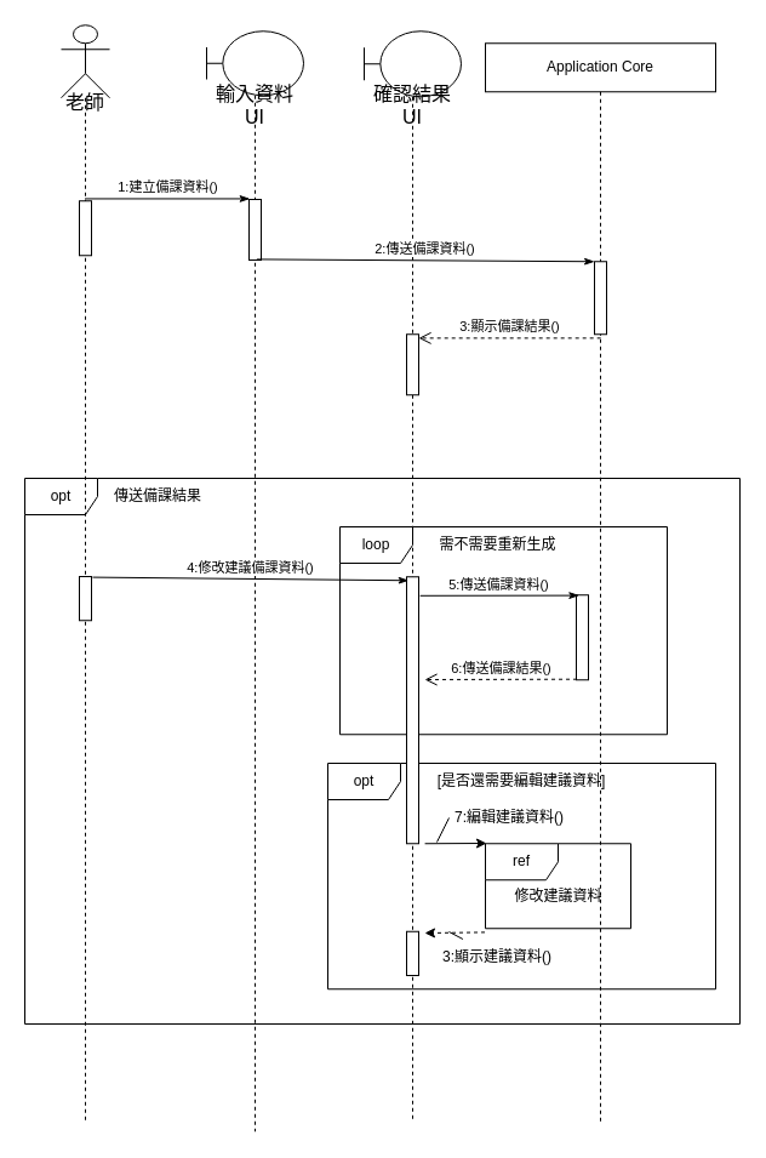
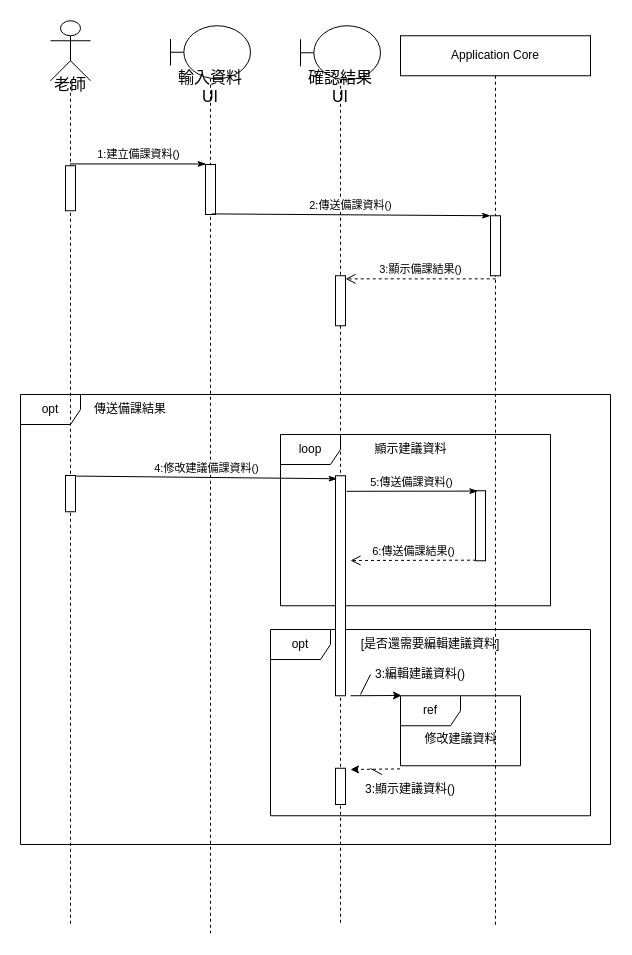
  <mxCell id="0" />
  <mxCell id="1" parent="0" />
  <mxCell id="2" value="opt" style="shape=umlFrame;whiteSpace=wrap;html=1;" vertex="1" parent="1"><mxGeometry x="20" y="394" width="590" height="450" as="geometry" /></mxCell>
  <mxCell id="3" value="&lt;p&gt;&lt;font style=&quot;font-size: 16px;&quot;&gt;老師&lt;/font&gt;&lt;/p&gt;" style="shape=umlLifeline;participant=umlActor;perimeter=lifelinePerimeter;whiteSpace=wrap;html=1;container=1;collapsible=0;recursiveResize=0;verticalAlign=top;spacingTop=36;outlineConnect=0;size=60;align=center;" parent="1" vertex="1"><mxGeometry x="50" y="20.25" width="40" height="905" as="geometry" /></mxCell>
  <mxCell id="4" value="" style="html=1;points=[];perimeter=orthogonalPerimeter;" parent="3" vertex="1"><mxGeometry x="15" y="145" width="10" height="45" as="geometry" /></mxCell>
  <mxCell id="5" value="" style="html=1;points=[];perimeter=orthogonalPerimeter;" parent="3" vertex="1"><mxGeometry x="15" y="454.75" width="10" height="36.25" as="geometry" /></mxCell>
  <mxCell id="6" value="輸入資料UI" style="shape=umlLifeline;participant=umlBoundary;perimeter=lifelinePerimeter;whiteSpace=wrap;html=1;container=1;collapsible=0;recursiveResize=0;verticalAlign=top;spacingTop=36;outlineConnect=0;fontSize=16;size=53;" parent="1" vertex="1"><mxGeometry x="170" y="25.25" width="80" height="907.5" as="geometry" /></mxCell>
  <mxCell id="7" value="" style="html=1;points=[];perimeter=orthogonalPerimeter;" parent="6" vertex="1"><mxGeometry x="35" y="138.75" width="10" height="50" as="geometry" /></mxCell>
  <mxCell id="8" value="確認結果UI" style="shape=umlLifeline;participant=umlBoundary;perimeter=lifelinePerimeter;whiteSpace=wrap;html=1;container=1;collapsible=0;recursiveResize=0;verticalAlign=top;spacingTop=36;outlineConnect=0;fontSize=16;size=54;" parent="1" vertex="1"><mxGeometry x="300" y="25.25" width="80" height="900" as="geometry" /></mxCell>
  <mxCell id="9" value="" style="html=1;points=[];perimeter=orthogonalPerimeter;" parent="8" vertex="1"><mxGeometry x="35" y="250" width="10" height="50" as="geometry" /></mxCell>
  <mxCell id="10" value="" style="html=1;points=[];perimeter=orthogonalPerimeter;" vertex="1" parent="8"><mxGeometry x="35" y="742.5" width="10" height="36.25" as="geometry" /></mxCell>
  <mxCell id="11" value="Application Core" style="shape=umlLifeline;perimeter=lifelinePerimeter;whiteSpace=wrap;html=1;container=1;collapsible=0;recursiveResize=0;outlineConnect=0;" parent="1" vertex="1"><mxGeometry x="400" y="35.25" width="190" height="890" as="geometry" /></mxCell>
  <mxCell id="12" value="opt" style="shape=umlFrame;whiteSpace=wrap;html=1;" vertex="1" parent="11"><mxGeometry x="-130" y="593.75" width="320" height="186.25" as="geometry" /></mxCell>
  <mxCell id="13" value="" style="html=1;points=[];perimeter=orthogonalPerimeter;" parent="11" vertex="1"><mxGeometry x="90" y="180" width="10" height="60" as="geometry" /></mxCell>
  <mxCell id="14" value="" style="html=1;points=[];perimeter=orthogonalPerimeter;" parent="11" vertex="1"><mxGeometry x="75" y="455" width="10" height="70" as="geometry" /></mxCell>
  <mxCell id="15" value="ref" style="shape=umlFrame;whiteSpace=wrap;html=1;" parent="11" vertex="1"><mxGeometry y="660" width="120" height="70" as="geometry" /></mxCell>
  <mxCell id="16" value="修改建議資料" style="text;html=1;align=center;verticalAlign=middle;resizable=0;points=[];autosize=1;strokeColor=none;fillColor=none;" parent="11" vertex="1"><mxGeometry x="10" y="688.75" width="100" height="30" as="geometry" /></mxCell>
  <mxCell id="17" value="loop" style="shape=umlFrame;whiteSpace=wrap;html=1;" parent="11" vertex="1"><mxGeometry x="-120" y="398.75" width="270" height="171.25" as="geometry" /></mxCell>
- <mxCell id="18" value="需不需要重新生成" style="text;html=1;align=center;verticalAlign=middle;resizable=0;points=[];autosize=1;strokeColor=none;fillColor=none;" parent="11" vertex="1"><mxGeometry x="-50" y="398.75" width="120" height="30" as="geometry" /></mxCell>
+ <mxCell id="18" value="顯示建議資料" style="text;html=1;align=center;verticalAlign=middle;resizable=0;points=[];autosize=1;strokeColor=none;fillColor=none;" parent="11" vertex="1"><mxGeometry x="-50" y="398.75" width="120" height="30" as="geometry" /></mxCell>
  <mxCell id="19" value="" style="html=1;points=[];perimeter=orthogonalPerimeter;" vertex="1" parent="11"><mxGeometry x="-65" y="440" width="10" height="220" as="geometry" /></mxCell>
  <mxCell id="20" value="[是否還需要編輯建議資料]" style="text;html=1;align=center;verticalAlign=middle;whiteSpace=wrap;rounded=0;" vertex="1" parent="11"><mxGeometry x="-50" y="593.75" width="160" height="30" as="geometry" /></mxCell>
- <mxCell id="21" value="7:編輯建議資料()" style="text;html=1;align=center;verticalAlign=middle;whiteSpace=wrap;rounded=0;" vertex="1" parent="11"><mxGeometry x="-30" y="623.75" width="100" height="30" as="geometry" /></mxCell>
+ <mxCell id="21" value="3:編輯建議資料()" style="text;html=1;align=center;verticalAlign=middle;whiteSpace=wrap;rounded=0;" vertex="1" parent="11"><mxGeometry x="-30" y="623.75" width="100" height="30" as="geometry" /></mxCell>
  <mxCell id="22" value="" style="endArrow=classic;html=1;rounded=0;exitX=-0.004;exitY=1.045;exitDx=0;exitDy=0;exitPerimeter=0;elbow=vertical;dashed=1;" edge="1" parent="11" source="15"><mxGeometry width="50" height="50" relative="1" as="geometry"><mxPoint x="-39.92" y="669.997" as="sourcePoint" /><mxPoint x="-50" y="733.75" as="targetPoint" /></mxGeometry></mxCell>
  <mxCell id="23" value="3:顯示建議資料()" style="text;html=1;align=center;verticalAlign=middle;whiteSpace=wrap;rounded=0;" vertex="1" parent="11"><mxGeometry x="-40" y="738.75" width="100" height="30" as="geometry" /></mxCell>
  <mxCell id="24" value="1:建立備課資料()" style="html=1;verticalAlign=bottom;endArrow=classicThin;endFill=1;entryX=0.068;entryY=-0.011;entryDx=0;entryDy=0;entryPerimeter=0;" parent="1" source="3" target="7" edge="1"><mxGeometry x="-0.004" width="80" relative="1" as="geometry"><mxPoint x="100" y="163" as="sourcePoint" /><mxPoint x="168.36" y="164" as="targetPoint" /><mxPoint as="offset" /></mxGeometry></mxCell>
  <mxCell id="25" value="2:傳送備課資料()" style="html=1;verticalAlign=bottom;endArrow=classicThin;endFill=1;exitX=0.64;exitY=0.988;exitDx=0;exitDy=0;exitPerimeter=0;" parent="1" source="7" target="13" edge="1"><mxGeometry x="-0.004" width="80" relative="1" as="geometry"><mxPoint x="220.16" y="224" as="sourcePoint" /><mxPoint x="330" y="224" as="targetPoint" /><mxPoint as="offset" /></mxGeometry></mxCell>
  <mxCell id="26" value="3:顯示備課結果()" style="html=1;verticalAlign=bottom;endArrow=open;dashed=1;endSize=8;exitX=0.521;exitY=1.052;exitDx=0;exitDy=0;exitPerimeter=0;" parent="1" source="13" target="9" edge="1"><mxGeometry x="-0.002" relative="1" as="geometry"><mxPoint x="410" y="284" as="sourcePoint" /><mxPoint x="340" y="287" as="targetPoint" /><mxPoint as="offset" /></mxGeometry></mxCell>
  <mxCell id="27" value="5:傳送備課資料()" style="html=1;verticalAlign=bottom;endArrow=classicThin;endFill=1;entryX=0.231;entryY=0.005;entryDx=0;entryDy=0;entryPerimeter=0;exitX=1.116;exitY=0.134;exitDx=0;exitDy=0;exitPerimeter=0;" parent="1" target="14" edge="1"><mxGeometry x="-0.004" width="80" relative="1" as="geometry"><mxPoint x="346.16" y="490.81" as="sourcePoint" /><mxPoint x="410" y="490" as="targetPoint" /><mxPoint as="offset" /></mxGeometry></mxCell>
  <mxCell id="28" value="6:傳送備課結果()" style="html=1;verticalAlign=bottom;endArrow=open;dashed=1;endSize=8;exitX=0.052;exitY=0.992;exitDx=0;exitDy=0;exitPerimeter=0;" parent="1" source="14" edge="1"><mxGeometry x="-0.002" relative="1" as="geometry"><mxPoint x="420.21" y="559" as="sourcePoint" /><mxPoint x="350" y="560" as="targetPoint" /><mxPoint as="offset" /></mxGeometry></mxCell>
  <mxCell id="29" value="4:修改建議備課資料()" style="html=1;verticalAlign=bottom;endArrow=classicThin;endFill=1;exitX=1.092;exitY=0.016;exitDx=0;exitDy=0;exitPerimeter=0;entryX=0.167;entryY=0.022;entryDx=0;entryDy=0;entryPerimeter=0;" parent="1" source="5" edge="1"><mxGeometry x="-0.004" width="80" relative="1" as="geometry"><mxPoint x="80" y="641" as="sourcePoint" /><mxPoint x="336.67" y="478.264" as="targetPoint" /><mxPoint as="offset" /></mxGeometry></mxCell>
  <mxCell id="30" value="傳送備課結果" style="text;html=1;align=center;verticalAlign=middle;whiteSpace=wrap;rounded=0;" vertex="1" parent="1"><mxGeometry x="65" y="394" width="130" height="30" as="geometry" /></mxCell>
  <mxCell id="31" value="" style="endArrow=classic;html=1;rounded=0;exitX=0.219;exitY=0.214;exitDx=0;exitDy=0;exitPerimeter=0;elbow=vertical;" edge="1" parent="1"><mxGeometry width="50" height="50" relative="1" as="geometry"><mxPoint x="350.08" y="695.247" as="sourcePoint" /><mxPoint x="401" y="695" as="targetPoint" /></mxGeometry></mxCell>
  <mxCell id="32" value="" style="endArrow=none;html=1;rounded=0;entryX=0;entryY=0.5;entryDx=0;entryDy=0;" edge="1" parent="1" target="21"><mxGeometry width="50" height="50" relative="1" as="geometry"><mxPoint x="360" y="694" as="sourcePoint" /><mxPoint x="140" y="734" as="targetPoint" /></mxGeometry></mxCell>
  <mxCell id="33" value="" style="endArrow=none;html=1;rounded=0;" edge="1" parent="1" target="23"><mxGeometry width="50" height="50" relative="1" as="geometry"><mxPoint x="370" y="768" as="sourcePoint" /><mxPoint x="380" y="748" as="targetPoint" /></mxGeometry></mxCell>
